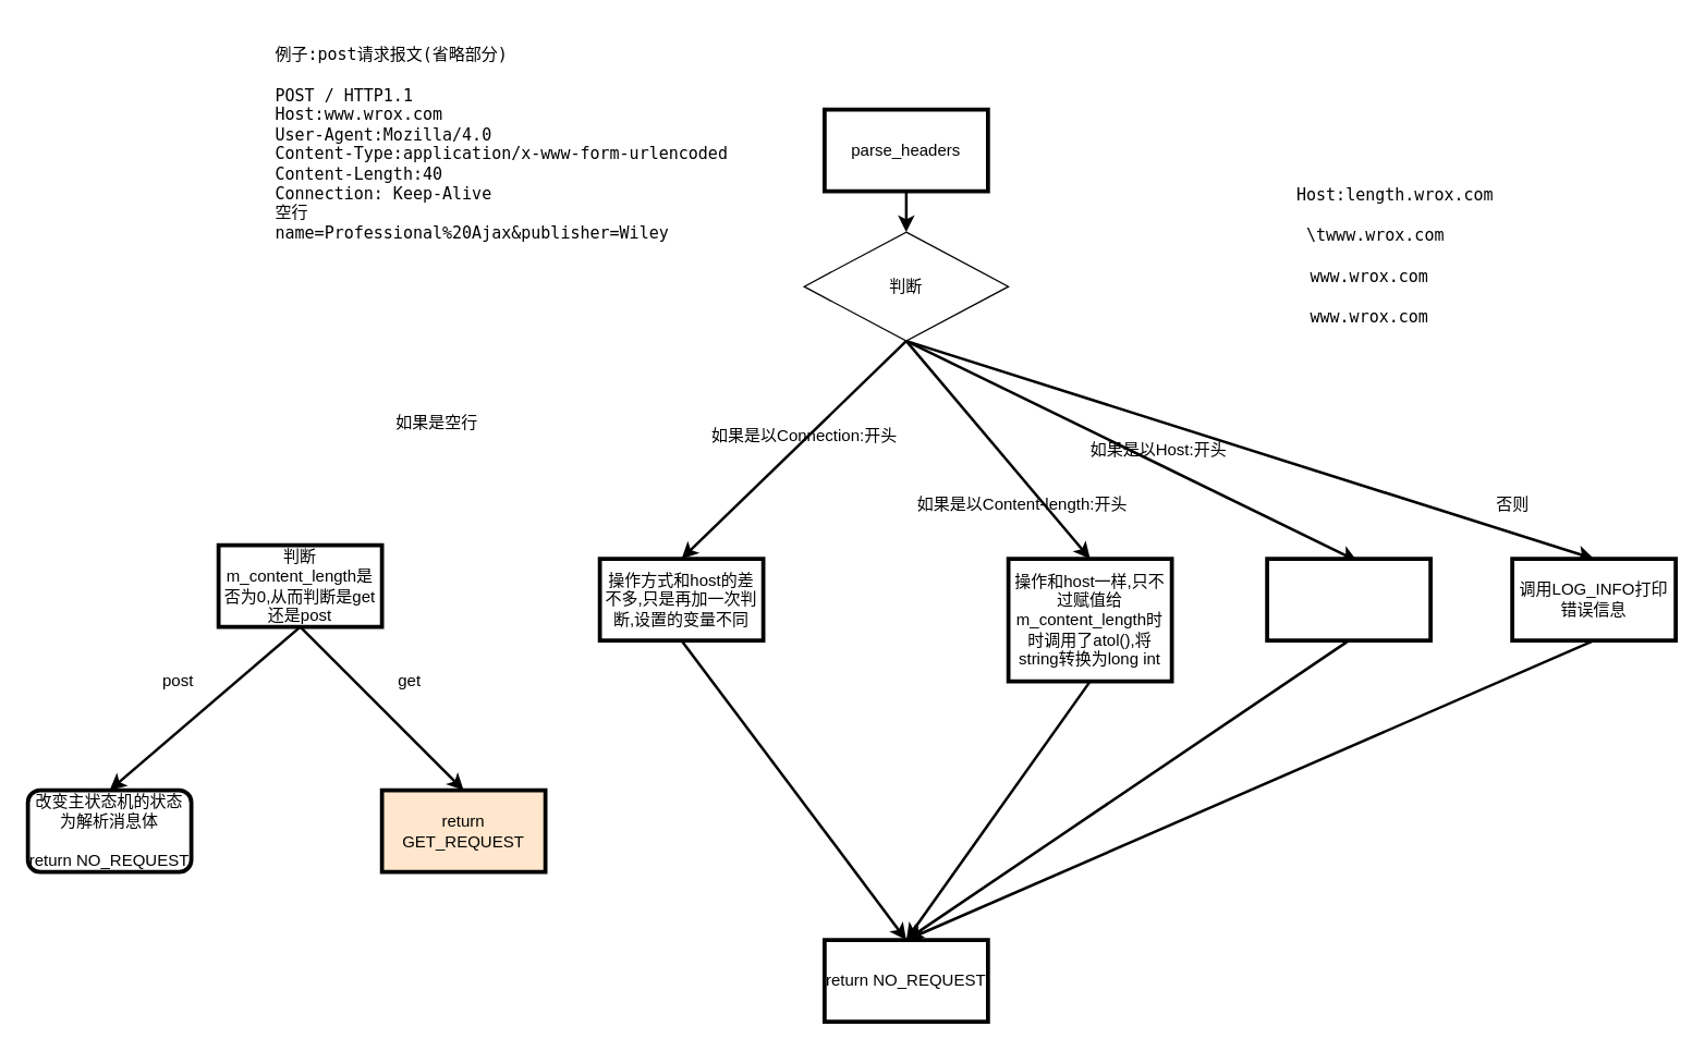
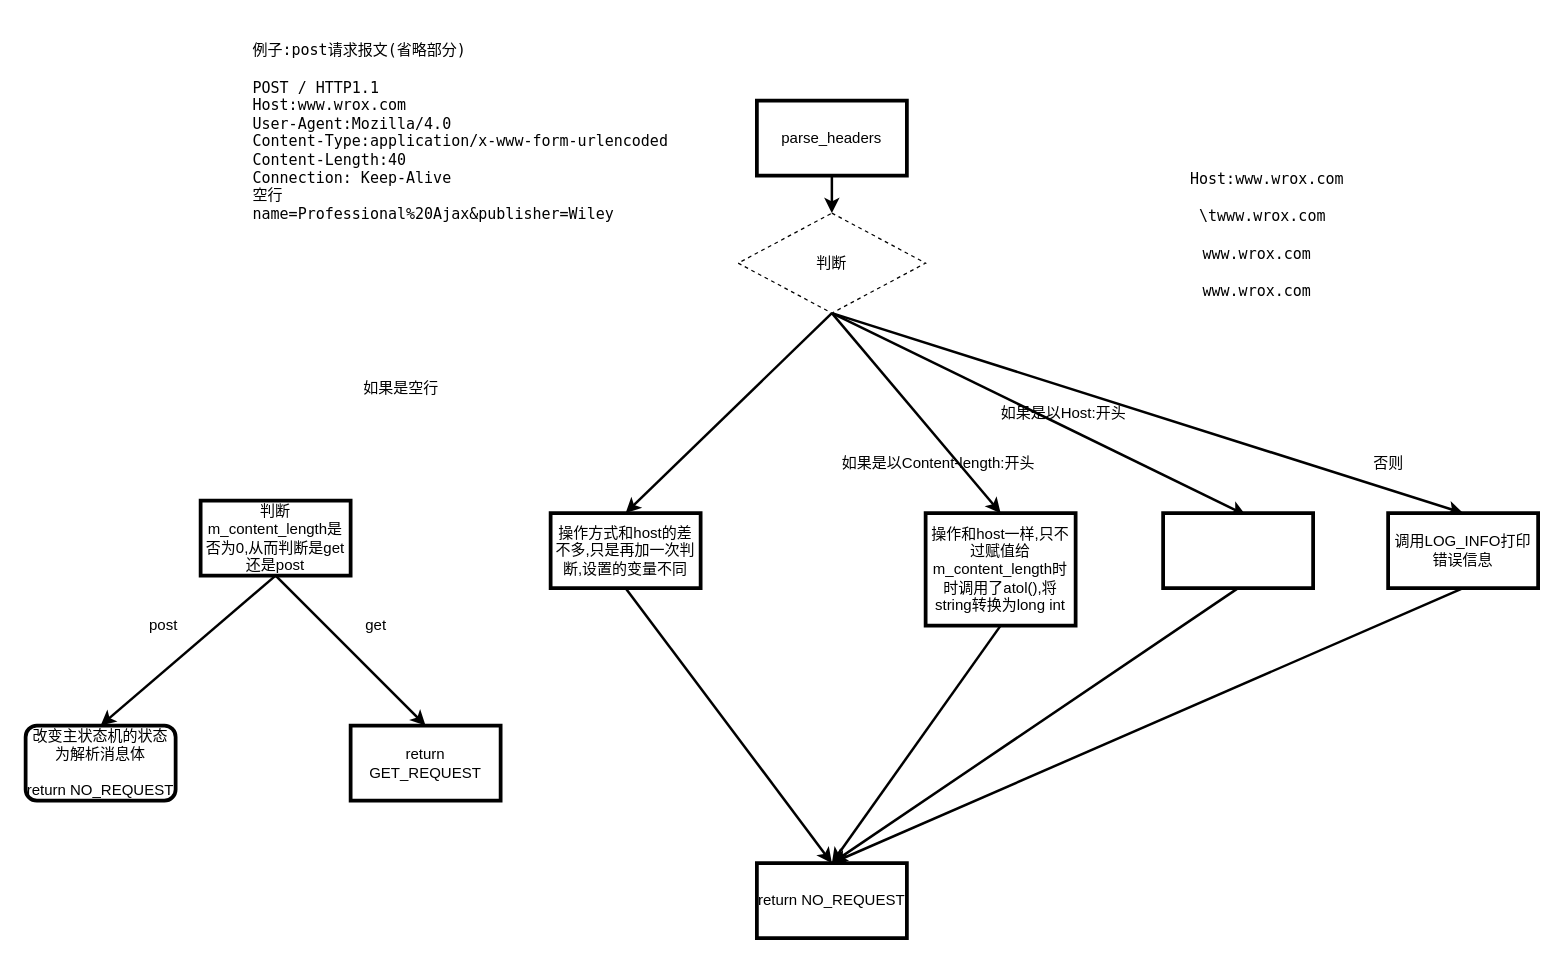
  <mxCell id="0" />
  <mxCell id="1" parent="0" />
  <mxCell id="2" style="edgeStyle=none;html=1;exitX=0.5;exitY=1;exitDx=0;exitDy=0;entryX=0.5;entryY=0;entryDx=0;entryDy=0;fontColor=#000000;strokeColor=#000000;strokeWidth=2;" edge="1" parent="1" source="3" target="11"><mxGeometry relative="1" as="geometry" /></mxCell>
  <mxCell id="3" value="parse_headers" style="whiteSpace=wrap;html=1;strokeColor=#000000;strokeWidth=3;" parent="1" vertex="1"><mxGeometry x="605" y="80" width="120" height="60" as="geometry" /></mxCell>
  <mxCell id="4" style="edgeStyle=none;html=1;exitX=0.5;exitY=1;exitDx=0;exitDy=0;entryX=0.5;entryY=0;entryDx=0;entryDy=0;fontColor=#000000;strokeColor=#000000;strokeWidth=2;" edge="1" parent="1" source="6" target="33"><mxGeometry relative="1" as="geometry" /></mxCell>
  <mxCell id="5" style="edgeStyle=none;html=1;exitX=0.5;exitY=1;exitDx=0;exitDy=0;entryX=0.5;entryY=0;entryDx=0;entryDy=0;fontColor=#000000;strokeColor=#000000;strokeWidth=2;" edge="1" parent="1" source="6" target="32"><mxGeometry relative="1" as="geometry" /></mxCell>
  <mxCell id="6" value="判断m_content_length是否为0,从而判断是get还是post" style="whiteSpace=wrap;html=1;strokeColor=#000000;strokeWidth=3;" vertex="1" parent="1"><mxGeometry x="160" y="400" width="120" height="60" as="geometry" /></mxCell>
  <mxCell id="7" style="edgeStyle=none;html=1;exitX=0.5;exitY=1;exitDx=0;exitDy=0;entryX=0.5;entryY=0;entryDx=0;entryDy=0;fontColor=#000000;strokeColor=#000000;strokeWidth=2;" edge="1" parent="1" source="11" target="13"><mxGeometry relative="1" as="geometry" /></mxCell>
  <mxCell id="8" style="edgeStyle=none;html=1;exitX=0.5;exitY=1;exitDx=0;exitDy=0;entryX=0.5;entryY=0;entryDx=0;entryDy=0;fontColor=#000000;strokeColor=#000000;strokeWidth=2;" edge="1" parent="1" source="11" target="24"><mxGeometry relative="1" as="geometry" /></mxCell>
  <mxCell id="9" style="edgeStyle=none;html=1;exitX=0.5;exitY=1;exitDx=0;exitDy=0;entryX=0.551;entryY=0.027;entryDx=0;entryDy=0;entryPerimeter=0;fontColor=#000000;strokeColor=#000000;strokeWidth=2;" edge="1" parent="1" source="11" target="22"><mxGeometry relative="1" as="geometry" /></mxCell>
  <mxCell id="10" style="edgeStyle=none;html=1;exitX=0.5;exitY=1;exitDx=0;exitDy=0;entryX=0.5;entryY=0;entryDx=0;entryDy=0;fontColor=#000000;strokeColor=#000000;strokeWidth=2;" edge="1" parent="1" source="11" target="20"><mxGeometry relative="1" as="geometry" /></mxCell>
- <mxCell id="11" value="判断" style="rhombus;whiteSpace=wrap;html=1;" vertex="1" parent="1"><mxGeometry x="590" y="170" width="150" height="80" as="geometry" /></mxCell>
+ <mxCell id="11" value="判断" style="rhombus;whiteSpace=wrap;html=1;dashed=1;" vertex="1" parent="1"><mxGeometry x="590" y="170" width="150" height="80" as="geometry" /></mxCell>
  <mxCell id="12" style="edgeStyle=none;html=1;exitX=0.5;exitY=1;exitDx=0;exitDy=0;entryX=0.5;entryY=0;entryDx=0;entryDy=0;fontColor=#000000;strokeColor=#000000;strokeWidth=2;" edge="1" parent="1" source="13" target="25"><mxGeometry relative="1" as="geometry" /></mxCell>
  <mxCell id="13" value="操作方式和host的差不多,只是再加一次判断,设置的变量不同" style="whiteSpace=wrap;html=1;strokeColor=#000000;strokeWidth=3;" vertex="1" parent="1"><mxGeometry x="440" y="410" width="120" height="60" as="geometry" /></mxCell>
  <mxCell id="14" value="&lt;font color=&quot;#000000&quot;&gt;如果是空行&lt;/font&gt;" style="text;html=1;align=center;verticalAlign=middle;resizable=0;points=[];autosize=1;strokeColor=none;fillColor=none;" vertex="1" parent="1"><mxGeometry x="280" y="300" width="80" height="20" as="geometry" /></mxCell>
- <mxCell id="15" value="&lt;font color=&quot;#000000&quot;&gt;如果是以Connection:开头&lt;/font&gt;" style="text;html=1;align=center;verticalAlign=middle;resizable=0;points=[];autosize=1;strokeColor=none;fillColor=none;" vertex="1" parent="1"><mxGeometry x="510" y="310" width="160" height="20" as="geometry" /></mxCell>
  <mxCell id="16" value="&lt;font color=&quot;#000000&quot;&gt;如果是以Content-length:开头&lt;/font&gt;" style="text;html=1;align=center;verticalAlign=middle;resizable=0;points=[];autosize=1;strokeColor=none;fillColor=none;" vertex="1" parent="1"><mxGeometry x="660" y="360" width="180" height="20" as="geometry" /></mxCell>
  <mxCell id="17" value="&lt;font color=&quot;#000000&quot;&gt;如果是以Host:开头&lt;/font&gt;" style="text;html=1;align=center;verticalAlign=middle;resizable=0;points=[];autosize=1;strokeColor=none;fillColor=none;" vertex="1" parent="1"><mxGeometry x="790" y="320" width="120" height="20" as="geometry" /></mxCell>
  <mxCell id="18" value="&lt;font color=&quot;#000000&quot;&gt;否则&lt;/font&gt;" style="text;html=1;align=center;verticalAlign=middle;resizable=0;points=[];autosize=1;strokeColor=none;fillColor=none;" vertex="1" parent="1"><mxGeometry x="1090" y="360" width="40" height="20" as="geometry" /></mxCell>
  <mxCell id="19" style="edgeStyle=none;html=1;exitX=0.5;exitY=1;exitDx=0;exitDy=0;entryX=0.5;entryY=0;entryDx=0;entryDy=0;fontColor=#000000;strokeColor=#000000;strokeWidth=2;" edge="1" parent="1" source="20" target="25"><mxGeometry relative="1" as="geometry" /></mxCell>
  <mxCell id="20" value="调用LOG_INFO打印错误信息" style="whiteSpace=wrap;html=1;strokeColor=#000000;strokeWidth=3;" vertex="1" parent="1"><mxGeometry x="1110" y="410" width="120" height="60" as="geometry" /></mxCell>
  <mxCell id="21" style="edgeStyle=none;html=1;exitX=0.5;exitY=1;exitDx=0;exitDy=0;entryX=0.5;entryY=0;entryDx=0;entryDy=0;fontColor=#000000;strokeColor=#000000;strokeWidth=2;" edge="1" parent="1" source="22" target="25"><mxGeometry relative="1" as="geometry" /></mxCell>
  <mxCell id="22" value="" style="whiteSpace=wrap;html=1;strokeColor=#000000;strokeWidth=3;" vertex="1" parent="1"><mxGeometry x="930" y="410" width="120" height="60" as="geometry" /></mxCell>
  <mxCell id="23" style="edgeStyle=none;html=1;exitX=0.5;exitY=1;exitDx=0;exitDy=0;entryX=0.5;entryY=0;entryDx=0;entryDy=0;fontColor=#000000;strokeColor=#000000;strokeWidth=2;" edge="1" parent="1" source="24" target="25"><mxGeometry relative="1" as="geometry" /></mxCell>
  <mxCell id="24" value="操作和host一样,只不过赋值给m_content_length时时调用了atol(),将string转换为long int" style="whiteSpace=wrap;html=1;strokeColor=#000000;strokeWidth=3;" vertex="1" parent="1"><mxGeometry x="740" y="410" width="120" height="90" as="geometry" /></mxCell>
  <mxCell id="25" value="return NO_REQUEST" style="whiteSpace=wrap;html=1;strokeColor=#000000;strokeWidth=3;" vertex="1" parent="1"><mxGeometry x="605" y="690" width="120" height="60" as="geometry" /></mxCell>
  <mxCell id="26" value="&lt;pre&gt;&lt;span class=&quot;line&quot;&gt;POST / HTTP1.1&lt;/span&gt;&lt;br&gt;&lt;span class=&quot;line&quot;&gt;Host:www.wrox.com&lt;/span&gt;&lt;br&gt;&lt;span class=&quot;line&quot;&gt;User-Agent:Mozilla/4.0 &lt;/span&gt;&lt;br&gt;&lt;span class=&quot;line&quot;&gt;Content-Type:application/x-www-form-urlencoded&lt;/span&gt;&lt;br&gt;&lt;span class=&quot;line&quot;&gt;Content-Length:40&lt;/span&gt;&lt;br&gt;&lt;span class=&quot;line&quot;&gt;Connection: Keep-Alive&lt;/span&gt;&lt;br&gt;&lt;span class=&quot;line&quot;&gt;空行&lt;/span&gt;&lt;br&gt;&lt;span class=&quot;line&quot;&gt;name=Professional%20Ajax&amp;amp;publisher=Wiley&lt;/span&gt;&lt;/pre&gt;" style="text;html=1;align=left;verticalAlign=middle;resizable=0;points=[];autosize=1;strokeColor=none;fillColor=none;fontColor=#000000;" vertex="1" parent="1"><mxGeometry x="200" y="50" width="350" height="140" as="geometry" /></mxCell>
  <mxCell id="27" value="&lt;pre&gt;例子:post请求报文(省略部分)&lt;/pre&gt;" style="text;html=1;align=left;verticalAlign=middle;resizable=0;points=[];autosize=1;strokeColor=none;fillColor=none;fontColor=#000000;" vertex="1" parent="1"><mxGeometry x="200" y="20" width="190" height="40" as="geometry" /></mxCell>
- <mxCell id="28" value="&lt;pre&gt;&lt;span class=&quot;line&quot;&gt;Host:length.wrox.com&lt;/span&gt;&lt;br&gt;&lt;br&gt;&lt;/pre&gt;" style="text;html=1;align=left;verticalAlign=middle;resizable=0;points=[];autosize=1;strokeColor=none;fillColor=none;fontColor=#000000;" vertex="1" parent="1"><mxGeometry x="950" y="120" width="140" height="60" as="geometry" /></mxCell>
+ <mxCell id="28" value="&lt;pre&gt;&lt;span class=&quot;line&quot;&gt;Host:www.wrox.com&lt;/span&gt;&lt;br&gt;&lt;br&gt;&lt;/pre&gt;" style="text;html=1;align=left;verticalAlign=middle;resizable=0;points=[];autosize=1;strokeColor=none;fillColor=none;fontColor=#000000;" vertex="1" parent="1"><mxGeometry x="950" y="120" width="140" height="60" as="geometry" /></mxCell>
  <mxCell id="29" value="&lt;pre&gt;&lt;span class=&quot;line&quot;&gt; \twww.wrox.com&lt;/span&gt;&lt;br&gt;&lt;br&gt;&lt;/pre&gt;" style="text;html=1;align=left;verticalAlign=middle;resizable=0;points=[];autosize=1;strokeColor=none;fillColor=none;fontColor=#000000;" vertex="1" parent="1"><mxGeometry x="950" y="150" width="120" height="60" as="geometry" /></mxCell>
  <mxCell id="30" value="&lt;pre&gt;&lt;span class=&quot;line&quot;&gt;www.wrox.com&lt;/span&gt;&lt;br&gt;&lt;br&gt;&lt;/pre&gt;" style="text;html=1;align=left;verticalAlign=middle;resizable=0;points=[];autosize=1;strokeColor=none;fillColor=none;fontColor=#000000;" vertex="1" parent="1"><mxGeometry x="960" y="180" width="100" height="60" as="geometry" /></mxCell>
  <mxCell id="31" value="&lt;pre&gt;&lt;span class=&quot;line&quot;&gt;www.wrox.com&lt;/span&gt;&lt;br&gt;&lt;br&gt;&lt;/pre&gt;" style="text;html=1;align=left;verticalAlign=middle;resizable=0;points=[];autosize=1;strokeColor=none;fillColor=none;fontColor=#000000;" vertex="1" parent="1"><mxGeometry x="960" y="210" width="100" height="60" as="geometry" /></mxCell>
- <mxCell id="32" value="return GET_REQUEST" style="whiteSpace=wrap;html=1;strokeColor=#000000;strokeWidth=3;fillColor=#ffe6cc;" vertex="1" parent="1"><mxGeometry x="280" y="580" width="120" height="60" as="geometry" /></mxCell>
+ <mxCell id="32" value="return GET_REQUEST" style="whiteSpace=wrap;html=1;strokeColor=#000000;strokeWidth=3;" vertex="1" parent="1"><mxGeometry x="280" y="580" width="120" height="60" as="geometry" /></mxCell>
  <mxCell id="33" value="改变主状态机的状态为解析消息体&lt;br&gt;&lt;br&gt;return NO_REQUEST" style="whiteSpace=wrap;html=1;strokeColor=#000000;strokeWidth=3;rounded=1;" vertex="1" parent="1"><mxGeometry x="20" y="580" width="120" height="60" as="geometry" /></mxCell>
  <mxCell id="34" value="&lt;font color=&quot;#000000&quot;&gt;post&lt;/font&gt;" style="text;html=1;align=center;verticalAlign=middle;resizable=0;points=[];autosize=1;strokeColor=none;fillColor=none;" vertex="1" parent="1"><mxGeometry x="110" y="490" width="40" height="20" as="geometry" /></mxCell>
  <mxCell id="35" value="&lt;font color=&quot;#000000&quot;&gt;get&lt;/font&gt;" style="text;html=1;align=center;verticalAlign=middle;resizable=0;points=[];autosize=1;strokeColor=none;fillColor=none;" vertex="1" parent="1"><mxGeometry x="285" y="490" width="30" height="20" as="geometry" /></mxCell>
